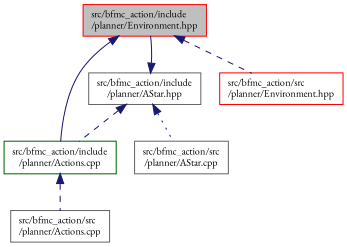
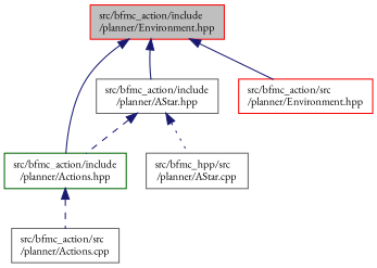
  digraph {
    fontname="EB Garamond"
    node [color=gray40 fillcolor=white fontname="EB Garamond" fontsize=10 shape=record style=filled]
    edge [color=midnightblue dir=back fontname="EB Garamond" fontsize=10 labelfontname=Helvetica labelfontsize=10 style=solid]
    n1 [color=red fillcolor=grey75 fontcolor=black height=0.2 label="src/bfmc_action/include\l/planner/Environment.hpp" width=0.4]
-   n2 [color=darkgreen height=0.2 label="src/bfmc_action/include\l/planner/Actions.cpp" width=0.4]
+   n2 [color=darkgreen height=0.2 label="src/bfmc_action/include\l/planner/Actions.hpp" width=0.4]
    n3 [height=0.2 label="src/bfmc_action/include\l/planner/AStar.hpp" width=0.4]
    n4 [color=red height=0.2 label="src/bfmc_action/src\l/planner/Environment.hpp" width=0.4]
    n5 [height=0.2 label="src/bfmc_action/src\l/planner/Actions.cpp" width=0.4]
-   n6 [height=0.2 label="src/bfmc_action/src\l/planner/AStar.cpp" width=0.4]
+   n6 [height=0.2 label="src/bfmc_hpp/src\l/planner/AStar.cpp" width=0.4]
    n1 -> n2
-   n3 -> n1
-   n1 -> n4 [style=dashed]
+   n1 -> n3
+   n1 -> n4
    n2 -> n5 [style=dashed]
    n3 -> n2 [style=dashed]
    n3 -> n6 [style=dotted]
  }
